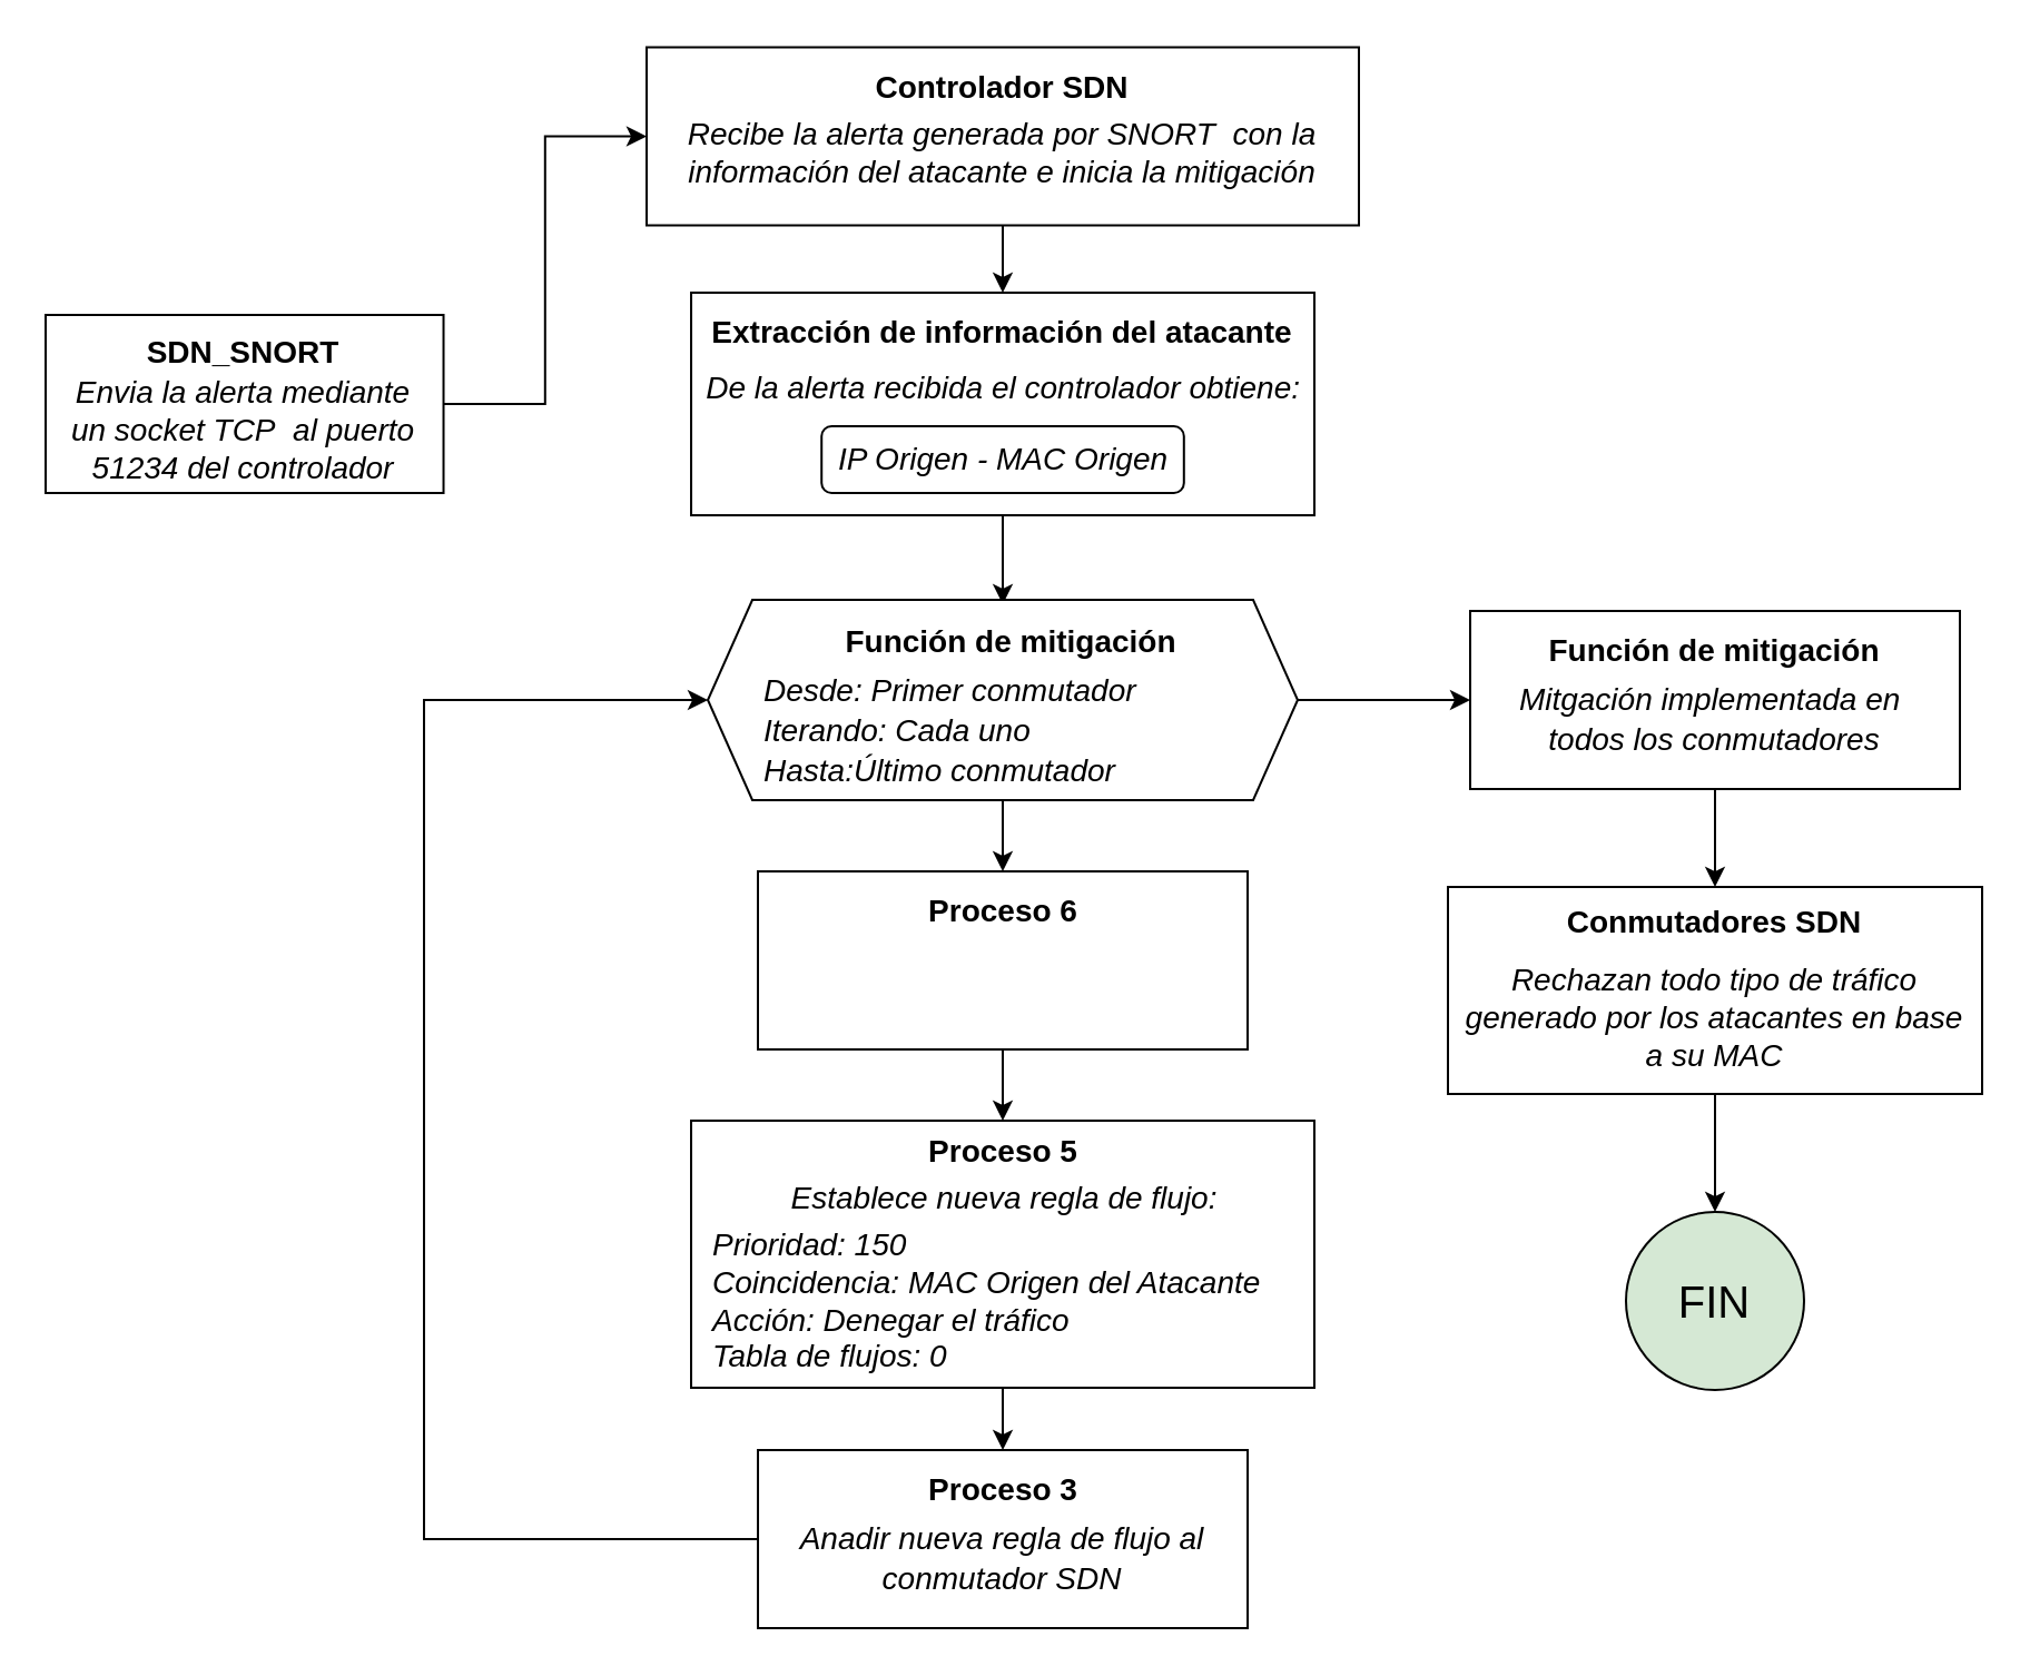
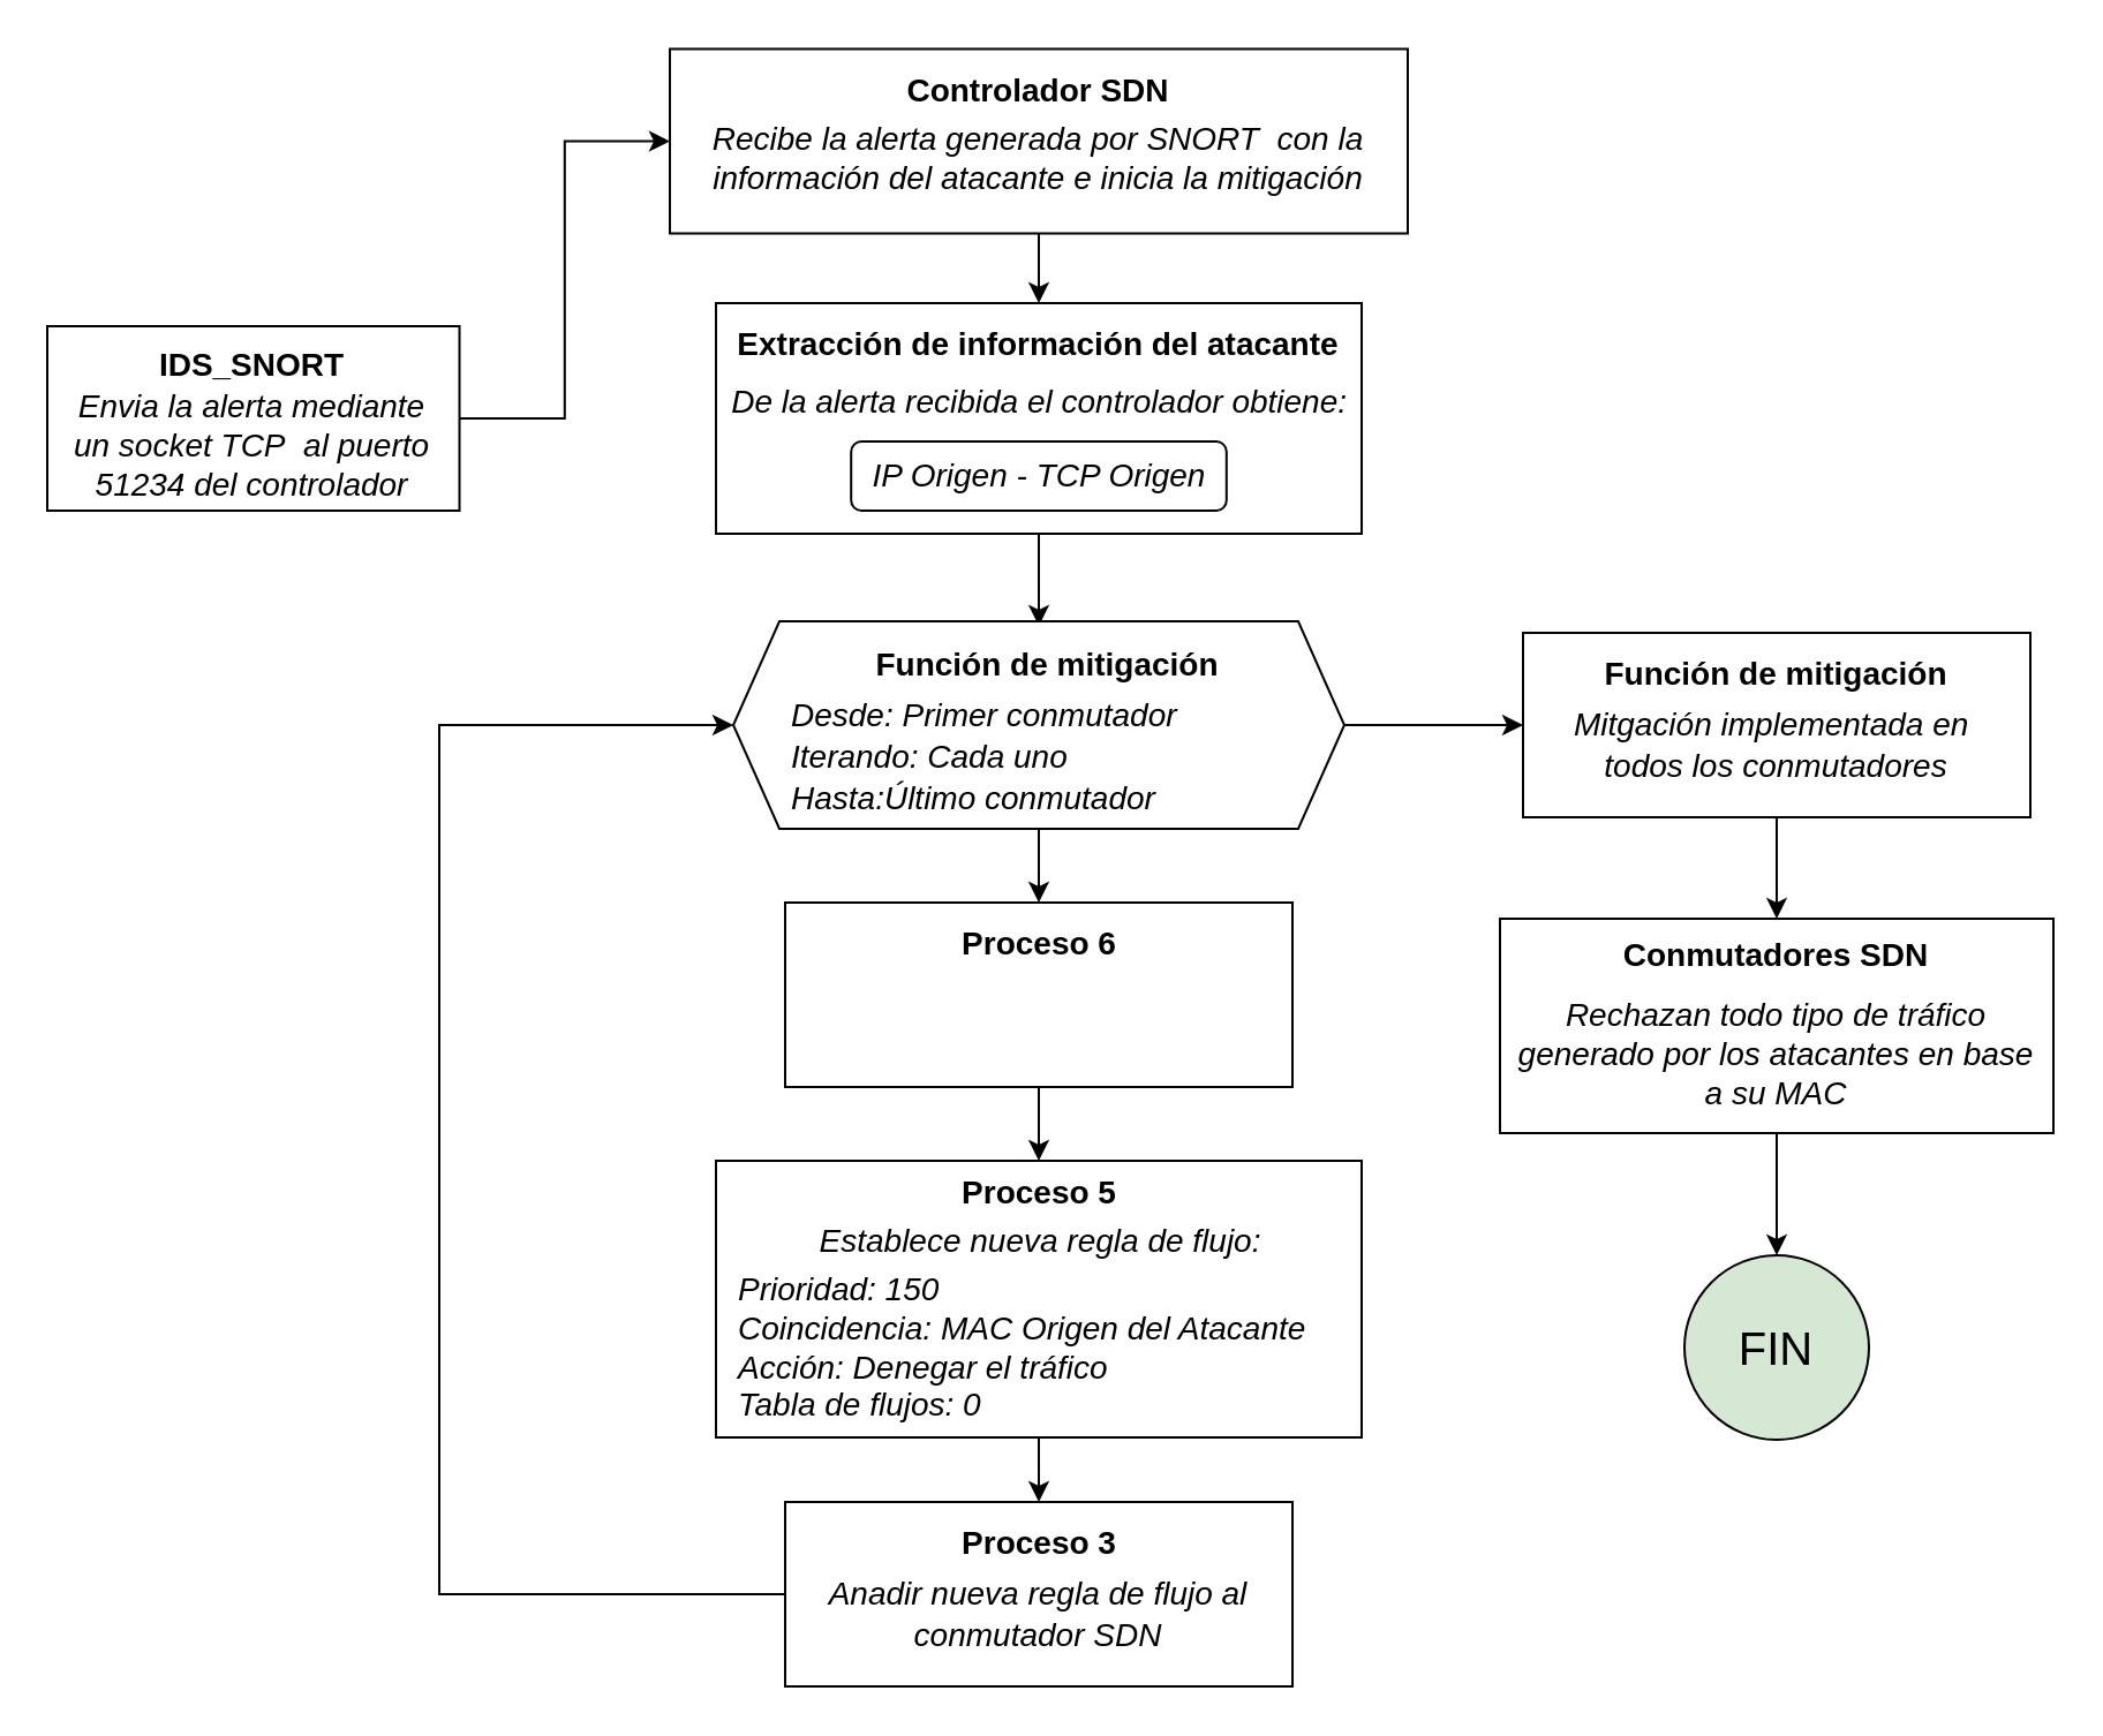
  <mxCell id="0" />
  <mxCell id="1" parent="0" />
  <mxCell id="2" style="edgeStyle=orthogonalEdgeStyle;rounded=0;orthogonalLoop=1;jettySize=auto;html=1;entryX=0;entryY=0.5;entryDx=0;entryDy=0;" edge="1" parent="1" source="3" target="7"><mxGeometry relative="1" as="geometry" /></mxCell>
  <mxCell id="3" value="" style="rounded=0;whiteSpace=wrap;html=1;" vertex="1" parent="1"><mxGeometry x="20" y="141" width="178.76" height="80" as="geometry" /></mxCell>
- <mxCell id="4" value="&lt;span style=&quot;font-size: 14px;&quot;&gt;&lt;b&gt;SDN_SNORT&lt;/b&gt;&lt;/span&gt;" style="text;html=1;align=center;verticalAlign=middle;whiteSpace=wrap;rounded=0;fontFamily=Helvetica;fontSize=26;fontColor=default;" vertex="1" parent="1"><mxGeometry x="50.19" y="143.75" width="118.38" height="20" as="geometry" /></mxCell>
+ <mxCell id="4" value="&lt;span style=&quot;font-size: 14px;&quot;&gt;&lt;b&gt;IDS_SNORT&lt;/b&gt;&lt;/span&gt;" style="text;html=1;align=center;verticalAlign=middle;whiteSpace=wrap;rounded=0;fontFamily=Helvetica;fontSize=26;fontColor=default;" vertex="1" parent="1"><mxGeometry x="50.19" y="143.75" width="118.38" height="20" as="geometry" /></mxCell>
  <mxCell id="5" value="&lt;span style=&quot;font-weight: normal;&quot;&gt;&lt;font size=&quot;1&quot; style=&quot;&quot;&gt;&lt;i style=&quot;font-size: 14px;&quot;&gt;Envia la alerta mediante un socket TCP&amp;nbsp; al puerto 51234 del controlador&lt;/i&gt;&lt;/font&gt;&lt;/span&gt;" style="text;whiteSpace=wrap;html=1;align=center;fontStyle=1;fontSize=10;" vertex="1" parent="1"><mxGeometry x="29.38" y="160.75" width="160" height="40.5" as="geometry" /></mxCell>
  <mxCell id="6" value="" style="edgeStyle=orthogonalEdgeStyle;rounded=0;orthogonalLoop=1;jettySize=auto;html=1;" edge="1" parent="1" source="7" target="11"><mxGeometry relative="1" as="geometry" /></mxCell>
  <mxCell id="7" value="" style="rounded=0;whiteSpace=wrap;html=1;" vertex="1" parent="1"><mxGeometry x="290" y="20.75" width="320" height="80" as="geometry" /></mxCell>
  <mxCell id="8" value="&lt;span style=&quot;font-size: 14px;&quot;&gt;&lt;b&gt;Controlador SDN&lt;/b&gt;&lt;/span&gt;" style="text;html=1;align=center;verticalAlign=middle;whiteSpace=wrap;rounded=0;fontFamily=Helvetica;fontSize=26;fontColor=default;" vertex="1" parent="1"><mxGeometry x="390.81" y="24.75" width="118.38" height="20" as="geometry" /></mxCell>
  <mxCell id="9" value="&lt;span style=&quot;font-size: 14px; font-weight: 400;&quot;&gt;&lt;i&gt;Recibe la alerta generada por SNORT&amp;nbsp; con la información del atacante e inicia la mitigación&lt;/i&gt;&lt;/span&gt;" style="text;whiteSpace=wrap;html=1;align=center;fontStyle=1;fontSize=10;" vertex="1" parent="1"><mxGeometry x="299.99" y="44.75" width="300" height="50" as="geometry" /></mxCell>
  <mxCell id="10" value="" style="edgeStyle=orthogonalEdgeStyle;rounded=0;orthogonalLoop=1;jettySize=auto;html=1;" edge="1" parent="1" source="11"><mxGeometry relative="1" as="geometry"><mxPoint x="450.01" y="271" as="targetPoint" /></mxGeometry></mxCell>
  <mxCell id="11" value="" style="rounded=0;whiteSpace=wrap;html=1;" vertex="1" parent="1"><mxGeometry x="310.01" y="131" width="280" height="100" as="geometry" /></mxCell>
  <mxCell id="12" value="&lt;span style=&quot;font-size: 14px;&quot;&gt;&lt;b&gt;Extracción de información del atacante&lt;/b&gt;&lt;/span&gt;" style="text;html=1;align=center;verticalAlign=middle;whiteSpace=wrap;rounded=0;fontFamily=Helvetica;fontSize=26;fontColor=default;" vertex="1" parent="1"><mxGeometry x="315.21" y="135" width="269.59" height="20" as="geometry" /></mxCell>
  <mxCell id="13" value="&lt;span style=&quot;font-size: 14px; font-weight: 400;&quot;&gt;&lt;i&gt;De la alerta recibida el controlador obtiene:&amp;nbsp;&lt;/i&gt;&lt;/span&gt;" style="text;whiteSpace=wrap;html=1;align=center;fontStyle=1;fontSize=10;" vertex="1" parent="1"><mxGeometry x="310.61" y="159" width="282.79" height="36" as="geometry" /></mxCell>
- <mxCell id="14" value="&lt;span style=&quot;font-size: 14px; font-weight: 400;&quot;&gt;&lt;i&gt;IP Origen - MAC Origen&lt;/i&gt;&lt;/span&gt;" style="text;whiteSpace=wrap;html=1;align=center;fontStyle=1;fontSize=10;rounded=1;strokeColor=default;" vertex="1" parent="1"><mxGeometry x="368.61" y="191" width="162.79" height="30" as="geometry" /></mxCell>
+ <mxCell id="14" value="&lt;span style=&quot;font-size: 14px; font-weight: 400;&quot;&gt;&lt;i&gt;IP Origen - TCP Origen&lt;/i&gt;&lt;/span&gt;" style="text;whiteSpace=wrap;html=1;align=center;fontStyle=1;fontSize=10;rounded=1;strokeColor=default;" vertex="1" parent="1"><mxGeometry x="368.61" y="191" width="162.79" height="30" as="geometry" /></mxCell>
  <mxCell id="15" value="" style="edgeStyle=orthogonalEdgeStyle;rounded=0;orthogonalLoop=1;jettySize=auto;html=1;" edge="1" parent="1" source="17" target="21"><mxGeometry relative="1" as="geometry" /></mxCell>
  <mxCell id="16" style="edgeStyle=orthogonalEdgeStyle;rounded=0;orthogonalLoop=1;jettySize=auto;html=1;entryX=0;entryY=0.5;entryDx=0;entryDy=0;" edge="1" parent="1" source="17" target="33"><mxGeometry relative="1" as="geometry" /></mxCell>
  <mxCell id="17" value="" style="shape=hexagon;perimeter=hexagonPerimeter2;whiteSpace=wrap;html=1;fixedSize=1;align=left;" vertex="1" parent="1"><mxGeometry x="317.51" y="269" width="264.99" height="90" as="geometry" /></mxCell>
  <mxCell id="18" value="&lt;span style=&quot;font-size: 14px; font-weight: 400; line-height: 130%;&quot;&gt;&lt;i&gt;Desde: Primer conmutador&lt;br&gt;&lt;/i&gt;&lt;i style=&quot;line-height: 18.2px;&quot;&gt;Iterando: Cada uno&lt;/i&gt;&lt;i&gt;&lt;br&gt;&lt;/i&gt;&lt;/span&gt;&lt;div&gt;&lt;span style=&quot;font-size: 14px; font-weight: 400; line-height: 130%;&quot;&gt;&lt;i&gt;Hasta:Último conmutador&lt;/i&gt;&lt;/span&gt;&lt;/div&gt;" style="text;whiteSpace=wrap;html=1;align=left;fontStyle=1;fontSize=10;" vertex="1" parent="1"><mxGeometry x="341.21" y="294" width="190.19" height="60" as="geometry" /></mxCell>
  <mxCell id="19" value="&lt;span style=&quot;font-size: 14px;&quot;&gt;&lt;b&gt;Función de mitigación&lt;/b&gt;&lt;/span&gt;" style="text;html=1;align=center;verticalAlign=middle;whiteSpace=wrap;rounded=0;fontFamily=Helvetica;fontSize=26;fontColor=default;" vertex="1" parent="1"><mxGeometry x="368.61" y="274" width="169.6" height="20" as="geometry" /></mxCell>
  <mxCell id="20" value="" style="edgeStyle=orthogonalEdgeStyle;rounded=0;orthogonalLoop=1;jettySize=auto;html=1;" edge="1" parent="1" source="21" target="25"><mxGeometry relative="1" as="geometry" /></mxCell>
  <mxCell id="21" value="" style="rounded=0;whiteSpace=wrap;html=1;" vertex="1" parent="1"><mxGeometry x="340" y="391" width="220" height="80" as="geometry" /></mxCell>
  <mxCell id="22" value="&lt;span style=&quot;font-size: 14px;&quot;&gt;&lt;b&gt;Proceso 6&lt;/b&gt;&lt;/span&gt;" style="text;html=1;align=center;verticalAlign=middle;whiteSpace=wrap;rounded=0;fontFamily=Helvetica;fontSize=26;fontColor=default;" vertex="1" parent="1"><mxGeometry x="412.6" y="395" width="74.79" height="20" as="geometry" /></mxCell>
  <mxCell id="23" style="edgeStyle=orthogonalEdgeStyle;rounded=0;orthogonalLoop=1;jettySize=auto;html=1;entryX=0.5;entryY=0;entryDx=0;entryDy=0;" edge="1" parent="1" source="24" target="29"><mxGeometry relative="1" as="geometry" /></mxCell>
  <mxCell id="24" value="" style="rounded=0;whiteSpace=wrap;html=1;" vertex="1" parent="1"><mxGeometry x="310" y="503" width="280" height="120" as="geometry" /></mxCell>
  <mxCell id="25" value="&lt;span style=&quot;font-size: 14px;&quot;&gt;&lt;b&gt;Proceso 5&lt;/b&gt;&lt;/span&gt;" style="text;html=1;align=center;verticalAlign=middle;whiteSpace=wrap;rounded=0;fontFamily=Helvetica;fontSize=26;fontColor=default;" vertex="1" parent="1"><mxGeometry x="407.61" y="503" width="84.81" height="20" as="geometry" /></mxCell>
  <mxCell id="26" value="&lt;span style=&quot;font-size: 14px; font-weight: 400;&quot;&gt;&lt;i&gt;Establece nueva regla de flujo:&lt;/i&gt;&lt;/span&gt;&lt;div style=&quot;text-align: left;&quot;&gt;&lt;span style=&quot;font-size: 14px; font-weight: 400;&quot;&gt;&lt;i&gt;&lt;br&gt;&lt;/i&gt;&lt;/span&gt;&lt;/div&gt;" style="text;whiteSpace=wrap;html=1;align=center;fontStyle=1;fontSize=10;" vertex="1" parent="1"><mxGeometry x="341.21" y="523" width="220" height="46" as="geometry" /></mxCell>
  <mxCell id="27" value="&lt;div style=&quot;&quot;&gt;&lt;span style=&quot;font-size: 14px; font-weight: 400;&quot;&gt;&lt;i&gt;Prioridad: 150&lt;br&gt;Coincidencia: MAC Origen del Atacante&lt;/i&gt;&lt;/span&gt;&lt;/div&gt;&lt;div style=&quot;&quot;&gt;&lt;span style=&quot;font-size: 14px; font-weight: 400;&quot;&gt;&lt;i&gt;Acción: Denegar el tráfico&lt;/i&gt;&lt;/span&gt;&lt;/div&gt;&lt;div style=&quot;&quot;&gt;&lt;span style=&quot;font-size: 14px; font-weight: 400;&quot;&gt;&lt;i&gt;Tabla de flujos: 0&lt;/i&gt;&lt;/span&gt;&lt;/div&gt;" style="text;whiteSpace=wrap;html=1;align=left;fontStyle=1;fontSize=10;" vertex="1" parent="1"><mxGeometry x="317.51" y="544" width="263" height="71" as="geometry" /></mxCell>
  <mxCell id="28" style="edgeStyle=orthogonalEdgeStyle;rounded=0;orthogonalLoop=1;jettySize=auto;html=1;entryX=0;entryY=0.5;entryDx=0;entryDy=0;" edge="1" parent="1" source="29" target="17"><mxGeometry relative="1" as="geometry"><Array as="points"><mxPoint x="190" y="691" /><mxPoint x="190" y="314" /></Array></mxGeometry></mxCell>
  <mxCell id="29" value="" style="rounded=0;whiteSpace=wrap;html=1;" vertex="1" parent="1"><mxGeometry x="340.01" y="651" width="220" height="80" as="geometry" /></mxCell>
  <mxCell id="30" value="&lt;span style=&quot;font-size: 14px;&quot;&gt;&lt;b&gt;Proceso 3&lt;/b&gt;&lt;/span&gt;" style="text;html=1;align=center;verticalAlign=middle;whiteSpace=wrap;rounded=0;fontFamily=Helvetica;fontSize=26;fontColor=default;" vertex="1" parent="1"><mxGeometry x="412.61" y="655" width="74.79" height="20" as="geometry" /></mxCell>
  <mxCell id="31" value="&lt;span style=&quot;font-size: 14px; font-weight: 400;&quot;&gt;&lt;i style=&quot;line-height: 130%;&quot;&gt;Anadir nueva regla de flujo al conmutador SDN&lt;/i&gt;&lt;/span&gt;" style="text;whiteSpace=wrap;html=1;align=center;fontStyle=1;fontSize=10;" vertex="1" parent="1"><mxGeometry x="340.01" y="675" width="220" height="46" as="geometry" /></mxCell>
  <mxCell id="32" value="" style="edgeStyle=orthogonalEdgeStyle;rounded=0;orthogonalLoop=1;jettySize=auto;html=1;" edge="1" parent="1" source="33" target="37"><mxGeometry relative="1" as="geometry" /></mxCell>
  <mxCell id="33" value="" style="rounded=0;whiteSpace=wrap;html=1;" vertex="1" parent="1"><mxGeometry x="660" y="274" width="220" height="80" as="geometry" /></mxCell>
  <mxCell id="34" value="&lt;span style=&quot;font-size: 14px; font-weight: 400;&quot;&gt;&lt;i style=&quot;line-height: 130%;&quot;&gt;Mitgación implementada en&amp;nbsp; todos los conmutadores&lt;/i&gt;&lt;/span&gt;" style="text;whiteSpace=wrap;html=1;align=center;fontStyle=1;fontSize=10;" vertex="1" parent="1"><mxGeometry x="675" y="298" width="190" height="46" as="geometry" /></mxCell>
  <mxCell id="35" value="&lt;span style=&quot;font-size: 14px;&quot;&gt;&lt;b&gt;Función de mitigación&lt;/b&gt;&lt;/span&gt;" style="text;html=1;align=center;verticalAlign=middle;whiteSpace=wrap;rounded=0;fontFamily=Helvetica;fontSize=26;fontColor=default;" vertex="1" parent="1"><mxGeometry x="685.2" y="278" width="169.6" height="20" as="geometry" /></mxCell>
  <mxCell id="36" style="edgeStyle=orthogonalEdgeStyle;rounded=0;orthogonalLoop=1;jettySize=auto;html=1;entryX=0.5;entryY=0;entryDx=0;entryDy=0;" edge="1" parent="1" source="37" target="40"><mxGeometry relative="1" as="geometry" /></mxCell>
  <mxCell id="37" value="" style="rounded=0;whiteSpace=wrap;html=1;" vertex="1" parent="1"><mxGeometry x="650" y="398" width="240" height="93" as="geometry" /></mxCell>
  <mxCell id="38" value="&lt;span style=&quot;font-size: 14px;&quot;&gt;&lt;b&gt;Conmutadores SDN&lt;/b&gt;&lt;/span&gt;" style="text;html=1;align=center;verticalAlign=middle;whiteSpace=wrap;rounded=0;fontFamily=Helvetica;fontSize=26;fontColor=default;" vertex="1" parent="1"><mxGeometry x="685.2" y="400" width="169.6" height="20" as="geometry" /></mxCell>
  <mxCell id="39" value="&lt;span style=&quot;font-size: 14px; font-weight: 400;&quot;&gt;&lt;i&gt;Rechazan todo tipo de tráfico generado por los atacantes en base a su MAC&lt;/i&gt;&lt;/span&gt;" style="text;whiteSpace=wrap;html=1;align=center;fontStyle=1;fontSize=10;" vertex="1" parent="1"><mxGeometry x="655" y="425" width="230" height="56" as="geometry" /></mxCell>
  <mxCell id="40" value="&lt;font style=&quot;font-size: 20px;&quot;&gt;FIN&lt;/font&gt;" style="ellipse;whiteSpace=wrap;html=1;aspect=fixed;fillColor=#d5e8d4;" vertex="1" parent="1"><mxGeometry x="730" y="544" width="80" height="80" as="geometry" /></mxCell>
